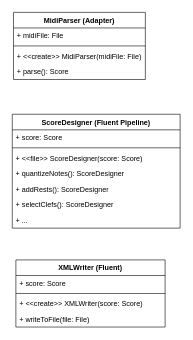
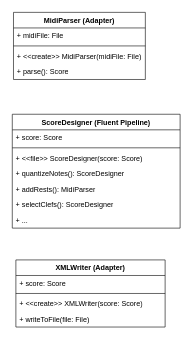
  <mxCell id="0" />
  <mxCell id="1" parent="0" />
  <mxCell id="2" value="MidiParser (Adapter)" style="swimlane;fontStyle=1;align=center;verticalAlign=top;childLayout=stackLayout;horizontal=1;startSize=26;horizontalStack=0;resizeParent=1;resizeParentMax=0;resizeLast=0;collapsible=1;marginBottom=0;whiteSpace=wrap;html=1;" vertex="1" parent="1"><mxGeometry x="22" y="20" width="220" height="112" as="geometry" /></mxCell>
  <mxCell id="3" value="+ midiFile: File" style="text;strokeColor=none;fillColor=none;align=left;verticalAlign=top;spacingLeft=4;spacingRight=4;overflow=hidden;rotatable=0;points=[[0,0.5],[1,0.5]];portConstraint=eastwest;whiteSpace=wrap;html=1;" vertex="1" parent="2"><mxGeometry y="26" width="220" height="26" as="geometry" /></mxCell>
  <mxCell id="4" value="" style="line;strokeWidth=1;fillColor=none;align=left;verticalAlign=middle;spacingTop=-1;spacingLeft=3;spacingRight=3;rotatable=0;labelPosition=right;points=[];portConstraint=eastwest;strokeColor=inherit;" vertex="1" parent="2"><mxGeometry y="52" width="220" height="8" as="geometry" /></mxCell>
  <mxCell id="5" value="+ &amp;lt;&amp;lt;create&amp;gt;&amp;gt; MidiParser(midiFile: File)" style="text;strokeColor=none;fillColor=none;align=left;verticalAlign=top;spacingLeft=4;spacingRight=4;overflow=hidden;rotatable=0;points=[[0,0.5],[1,0.5]];portConstraint=eastwest;whiteSpace=wrap;html=1;" vertex="1" parent="2"><mxGeometry y="60" width="220" height="26" as="geometry" /></mxCell>
  <mxCell id="6" value="+ parse(): Score" style="text;strokeColor=none;fillColor=none;align=left;verticalAlign=top;spacingLeft=4;spacingRight=4;overflow=hidden;rotatable=0;points=[[0,0.5],[1,0.5]];portConstraint=eastwest;whiteSpace=wrap;html=1;" vertex="1" parent="2"><mxGeometry y="86" width="220" height="26" as="geometry" /></mxCell>
  <mxCell id="7" value="ScoreDesigner (Fluent Pipeline)" style="swimlane;fontStyle=1;align=center;verticalAlign=top;childLayout=stackLayout;horizontal=1;startSize=26;horizontalStack=0;resizeParent=1;resizeParentMax=0;resizeLast=0;collapsible=1;marginBottom=0;whiteSpace=wrap;html=1;" vertex="1" parent="1"><mxGeometry x="20" y="190" width="280" height="190" as="geometry" /></mxCell>
  <mxCell id="8" value="+ score: Score" style="text;strokeColor=none;fillColor=none;align=left;verticalAlign=top;spacingLeft=4;spacingRight=4;overflow=hidden;rotatable=0;points=[[0,0.5],[1,0.5]];portConstraint=eastwest;whiteSpace=wrap;html=1;" vertex="1" parent="7"><mxGeometry y="26" width="280" height="26" as="geometry" /></mxCell>
  <mxCell id="9" value="" style="line;strokeWidth=1;fillColor=none;align=left;verticalAlign=middle;spacingTop=-1;spacingLeft=3;spacingRight=3;rotatable=0;labelPosition=right;points=[];portConstraint=eastwest;strokeColor=inherit;" vertex="1" parent="7"><mxGeometry y="52" width="280" height="8" as="geometry" /></mxCell>
  <mxCell id="10" value="+ &amp;lt;&amp;lt;file&amp;gt;&amp;gt; ScoreDesigner(score: Score)" style="text;strokeColor=none;fillColor=none;align=left;verticalAlign=top;spacingLeft=4;spacingRight=4;overflow=hidden;rotatable=0;points=[[0,0.5],[1,0.5]];portConstraint=eastwest;whiteSpace=wrap;html=1;" vertex="1" parent="7"><mxGeometry y="60" width="280" height="26" as="geometry" /></mxCell>
  <mxCell id="11" value="+ quantizeNotes(): ScoreDesigner" style="text;strokeColor=none;fillColor=none;align=left;verticalAlign=top;spacingLeft=4;spacingRight=4;overflow=hidden;rotatable=0;points=[[0,0.5],[1,0.5]];portConstraint=eastwest;whiteSpace=wrap;html=1;" vertex="1" parent="7"><mxGeometry y="86" width="280" height="26" as="geometry" /></mxCell>
- <mxCell id="12" value="+ addRests(): ScoreDesigner" style="text;strokeColor=none;fillColor=none;align=left;verticalAlign=top;spacingLeft=4;spacingRight=4;overflow=hidden;rotatable=0;points=[[0,0.5],[1,0.5]];portConstraint=eastwest;whiteSpace=wrap;html=1;" vertex="1" parent="7"><mxGeometry y="112" width="280" height="26" as="geometry" /></mxCell>
+ <mxCell id="12" value="+ addRests(): MidiParser" style="text;strokeColor=none;fillColor=none;align=left;verticalAlign=top;spacingLeft=4;spacingRight=4;overflow=hidden;rotatable=0;points=[[0,0.5],[1,0.5]];portConstraint=eastwest;whiteSpace=wrap;html=1;" vertex="1" parent="7"><mxGeometry y="112" width="280" height="26" as="geometry" /></mxCell>
  <mxCell id="13" value="+ selectClefs(): ScoreDesigner" style="text;strokeColor=none;fillColor=none;align=left;verticalAlign=top;spacingLeft=4;spacingRight=4;overflow=hidden;rotatable=0;points=[[0,0.5],[1,0.5]];portConstraint=eastwest;whiteSpace=wrap;html=1;" vertex="1" parent="7"><mxGeometry y="138" width="280" height="26" as="geometry" /></mxCell>
  <mxCell id="14" value="+ ..." style="text;strokeColor=none;fillColor=none;align=left;verticalAlign=top;spacingLeft=4;spacingRight=4;overflow=hidden;rotatable=0;points=[[0,0.5],[1,0.5]];portConstraint=eastwest;whiteSpace=wrap;html=1;" vertex="1" parent="7"><mxGeometry y="164" width="280" height="26" as="geometry" /></mxCell>
- <mxCell id="15" value="XMLWriter (Fluent)" style="swimlane;fontStyle=1;align=center;verticalAlign=top;childLayout=stackLayout;horizontal=1;startSize=26;horizontalStack=0;resizeParent=1;resizeParentMax=0;resizeLast=0;collapsible=1;marginBottom=0;whiteSpace=wrap;html=1;" vertex="1" parent="1"><mxGeometry x="26" y="433" width="249" height="112" as="geometry" /></mxCell>
+ <mxCell id="15" value="XMLWriter (Adapter)" style="swimlane;fontStyle=1;align=center;verticalAlign=top;childLayout=stackLayout;horizontal=1;startSize=26;horizontalStack=0;resizeParent=1;resizeParentMax=0;resizeLast=0;collapsible=1;marginBottom=0;whiteSpace=wrap;html=1;" vertex="1" parent="1"><mxGeometry x="26" y="433" width="249" height="112" as="geometry" /></mxCell>
  <mxCell id="16" value="+ score: Score" style="text;strokeColor=none;fillColor=none;align=left;verticalAlign=top;spacingLeft=4;spacingRight=4;overflow=hidden;rotatable=0;points=[[0,0.5],[1,0.5]];portConstraint=eastwest;whiteSpace=wrap;html=1;" vertex="1" parent="15"><mxGeometry y="26" width="249" height="26" as="geometry" /></mxCell>
  <mxCell id="17" value="" style="line;strokeWidth=1;fillColor=none;align=left;verticalAlign=middle;spacingTop=-1;spacingLeft=3;spacingRight=3;rotatable=0;labelPosition=right;points=[];portConstraint=eastwest;strokeColor=inherit;" vertex="1" parent="15"><mxGeometry y="52" width="249" height="8" as="geometry" /></mxCell>
  <mxCell id="18" value="+ &amp;lt;&amp;lt;create&amp;gt;&amp;gt; XMLWriter(score: Score)" style="text;strokeColor=none;fillColor=none;align=left;verticalAlign=top;spacingLeft=4;spacingRight=4;overflow=hidden;rotatable=0;points=[[0,0.5],[1,0.5]];portConstraint=eastwest;whiteSpace=wrap;html=1;" vertex="1" parent="15"><mxGeometry y="60" width="249" height="26" as="geometry" /></mxCell>
  <mxCell id="19" value="+ writeToFile(file: File)" style="text;strokeColor=none;fillColor=none;align=left;verticalAlign=top;spacingLeft=4;spacingRight=4;overflow=hidden;rotatable=0;points=[[0,0.5],[1,0.5]];portConstraint=eastwest;whiteSpace=wrap;html=1;" vertex="1" parent="15"><mxGeometry y="86" width="249" height="26" as="geometry" /></mxCell>
